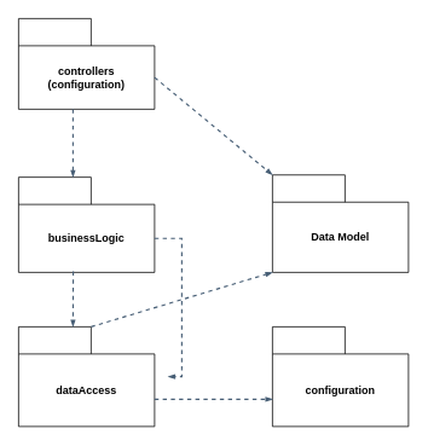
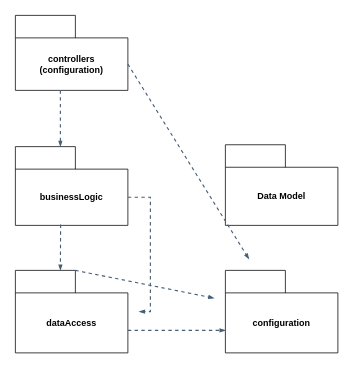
  <mxCell id="0" />
  <mxCell id="1" parent="0" />
  <mxCell id="2" value="&lt;div&gt;Data Model&lt;/div&gt;" style="shape=folder;fontStyle=1;tabWidth=80;tabHeight=30;tabPosition=left;html=1;boundedLbl=1;whiteSpace=wrap;" vertex="1" parent="1"><mxGeometry x="300" y="192.5" width="150" height="107.5" as="geometry" /></mxCell>
  <mxCell id="3" value="dataAccess" style="shape=folder;fontStyle=1;tabWidth=80;tabHeight=30;tabPosition=left;html=1;boundedLbl=1;whiteSpace=wrap;" vertex="1" parent="1"><mxGeometry x="20" y="360" width="150" height="110" as="geometry" /></mxCell>
  <mxCell id="4" value="&lt;div&gt;businessLogic&lt;/div&gt;" style="shape=folder;fontStyle=1;tabWidth=80;tabHeight=30;tabPosition=left;html=1;boundedLbl=1;whiteSpace=wrap;" vertex="1" parent="1"><mxGeometry x="20" y="195" width="150" height="105" as="geometry" /></mxCell>
  <mxCell id="5" value="&lt;div&gt;controllers&lt;/div&gt;&lt;div&gt;(configuration)&lt;/div&gt;" style="shape=folder;fontStyle=1;tabWidth=80;tabHeight=30;tabPosition=left;html=1;boundedLbl=1;whiteSpace=wrap;" vertex="1" parent="1"><mxGeometry x="20" y="20" width="150" height="100" as="geometry" /></mxCell>
  <mxCell id="6" value="&lt;div&gt;configuration&lt;/div&gt;" style="shape=folder;fontStyle=1;tabWidth=80;tabHeight=30;tabPosition=left;html=1;boundedLbl=1;whiteSpace=wrap;" vertex="1" parent="1"><mxGeometry x="300" y="360" width="150" height="110" as="geometry" /></mxCell>
  <mxCell id="7" value="" style="endArrow=blockThin;html=1;strokeColor=#475e75;bendable=1;rounded=0;endFill=1;endSize=4;edgeStyle=entityRelationEdgeStyle;startArrow=none;startFill=0;startSize=4;jumpStyle=none;jumpSize=0;targetPerimeterSpacing=15;dashed=1;strokeWidth=1.5;exitX=0;exitY=0;exitDx=150;exitDy=67.5;exitPerimeter=0;" edge="1" parent="1" source="4" target="3"><mxGeometry width="50" height="50" relative="1" as="geometry"><mxPoint x="170" y="260" as="sourcePoint" /><mxPoint x="290" y="260" as="targetPoint" /></mxGeometry></mxCell>
  <mxCell id="8" value="" style="endArrow=blockThin;html=1;strokeColor=#475e75;bendable=1;rounded=0;endFill=1;endSize=4;startArrow=none;startFill=0;startSize=4;jumpStyle=none;jumpSize=0;targetPerimeterSpacing=15;dashed=1;strokeWidth=1.5;exitX=0.402;exitY=0.989;exitDx=0;exitDy=0;exitPerimeter=0;" edge="1" parent="1" source="4"><mxGeometry width="50" height="50" relative="1" as="geometry"><mxPoint x="80" y="300" as="sourcePoint" /><mxPoint x="80" y="360" as="targetPoint" /></mxGeometry></mxCell>
  <mxCell id="9" value="" style="endArrow=blockThin;html=1;strokeColor=#475e75;bendable=1;rounded=0;endFill=1;endSize=4;startArrow=none;startFill=0;startSize=4;jumpStyle=none;jumpSize=0;targetPerimeterSpacing=15;dashed=1;strokeWidth=1.5;entryX=0;entryY=0;entryDx=80;entryDy=0;entryPerimeter=0;" edge="1" parent="1"><mxGeometry width="50" height="50" relative="1" as="geometry"><mxPoint x="80" y="120" as="sourcePoint" /><mxPoint x="80" y="195" as="targetPoint" /></mxGeometry></mxCell>
- <mxCell id="10" value="" style="endArrow=blockThin;html=1;strokeColor=#475e75;bendable=1;rounded=0;endFill=1;endSize=4;startArrow=none;startFill=0;startSize=4;jumpStyle=none;jumpSize=0;targetPerimeterSpacing=15;dashed=1;strokeWidth=1.5;entryX=0;entryY=0;entryDx=0;entryDy=0;entryPerimeter=0;exitX=0;exitY=0;exitDx=150;exitDy=65;exitPerimeter=0;" edge="1" parent="1" source="5" target="2"><mxGeometry width="50" height="50" relative="1" as="geometry"><mxPoint x="200" y="100" as="sourcePoint" /><mxPoint x="320" y="100" as="targetPoint" /></mxGeometry></mxCell>
- <mxCell id="11" value="" style="endArrow=blockThin;html=1;strokeColor=#475e75;bendable=1;rounded=0;endFill=1;endSize=4;startArrow=none;startFill=0;startSize=4;jumpStyle=none;jumpSize=0;targetPerimeterSpacing=15;dashed=1;strokeWidth=1.5;exitX=0;exitY=0;exitDx=80;exitDy=0;exitPerimeter=0;entryX=0;entryY=0;entryDx=0;entryDy=107.5;entryPerimeter=0;" edge="1" parent="1" source="3" target="2"><mxGeometry width="50" height="50" relative="1" as="geometry"><mxPoint x="320" y="370" as="sourcePoint" /><mxPoint x="440" y="370" as="targetPoint" /></mxGeometry></mxCell>
+ <mxCell id="10" value="" style="endArrow=blockThin;html=1;strokeColor=#475e75;bendable=1;rounded=0;endFill=1;endSize=4;startArrow=none;startFill=0;startSize=4;jumpStyle=none;jumpSize=0;targetPerimeterSpacing=15;dashed=1;strokeWidth=1.5;exitX=0;exitY=0;exitDx=150;exitDy=65;exitPerimeter=0;" edge="1" parent="1" source="5" target="6"><mxGeometry width="50" height="50" relative="1" as="geometry"><mxPoint x="200" y="100" as="sourcePoint" /><mxPoint x="320" y="100" as="targetPoint" /></mxGeometry></mxCell>
+ <mxCell id="11" value="" style="endArrow=blockThin;html=1;strokeColor=#475e75;bendable=1;rounded=0;endFill=1;endSize=4;startArrow=none;startFill=0;startSize=4;jumpStyle=none;jumpSize=0;targetPerimeterSpacing=15;dashed=1;strokeWidth=1.5;exitX=0;exitY=0;exitDx=80;exitDy=0;exitPerimeter=0;" edge="1" parent="1" source="3" target="6"><mxGeometry width="50" height="50" relative="1" as="geometry"><mxPoint x="320" y="370" as="sourcePoint" /><mxPoint x="440" y="370" as="targetPoint" /></mxGeometry></mxCell>
  <mxCell id="12" value="" style="endArrow=blockThin;html=1;strokeColor=#475e75;bendable=1;rounded=0;endFill=1;endSize=4;edgeStyle=entityRelationEdgeStyle;startArrow=none;startFill=0;startSize=4;jumpStyle=none;jumpSize=0;targetPerimeterSpacing=15;dashed=1;strokeWidth=1.5;entryX=0;entryY=0.727;entryDx=0;entryDy=0;entryPerimeter=0;" edge="1" parent="1" target="6"><mxGeometry width="50" height="50" relative="1" as="geometry"><mxPoint x="170" y="440" as="sourcePoint" /><mxPoint x="290" y="440" as="targetPoint" /></mxGeometry></mxCell>
